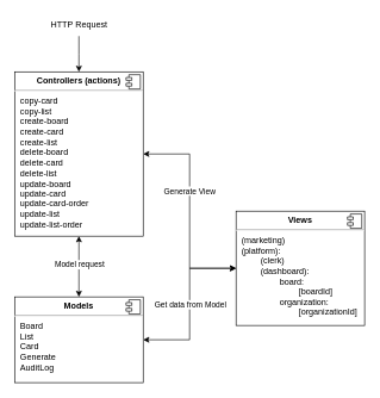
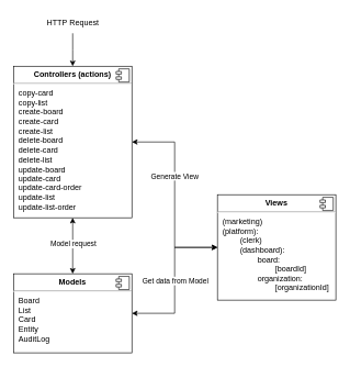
  <mxCell id="0" />
  <mxCell id="1" parent="0" />
  <mxCell id="2" style="edgeStyle=orthogonalEdgeStyle;rounded=0;orthogonalLoop=1;jettySize=auto;html=1;exitX=0.5;exitY=0;exitDx=0;exitDy=0;startArrow=classic;startFill=1;endArrow=none;endFill=0;" edge="1" parent="1" source="7"><mxGeometry relative="1" as="geometry"><mxPoint x="110" y="50" as="targetPoint" /></mxGeometry></mxCell>
  <mxCell id="3" style="edgeStyle=orthogonalEdgeStyle;rounded=0;orthogonalLoop=1;jettySize=auto;html=1;exitX=0.5;exitY=1;exitDx=0;exitDy=0;entryX=0.5;entryY=0;entryDx=0;entryDy=0;startArrow=classic;startFill=1;" edge="1" parent="1" source="7" target="11"><mxGeometry relative="1" as="geometry" /></mxCell>
  <mxCell id="4" value="Model request" style="edgeLabel;html=1;align=center;verticalAlign=middle;resizable=0;points=[];" vertex="1" connectable="0" parent="3"><mxGeometry x="-0.082" y="-3" relative="1" as="geometry"><mxPoint x="3" as="offset" /></mxGeometry></mxCell>
  <mxCell id="5" style="edgeStyle=orthogonalEdgeStyle;rounded=0;orthogonalLoop=1;jettySize=auto;html=1;exitX=1;exitY=0.5;exitDx=0;exitDy=0;entryX=0;entryY=0.5;entryDx=0;entryDy=0;startArrow=classic;startFill=1;" edge="1" parent="1" source="7" target="13"><mxGeometry relative="1" as="geometry" /></mxCell>
  <mxCell id="6" value="Generate View" style="edgeLabel;html=1;align=center;verticalAlign=middle;resizable=0;points=[];" vertex="1" connectable="0" parent="5"><mxGeometry x="-0.2" y="-1" relative="1" as="geometry"><mxPoint as="offset" /></mxGeometry></mxCell>
  <mxCell id="7" value="&lt;p style=&quot;margin:0px;margin-top:6px;text-align:center;&quot;&gt;&lt;b&gt;Controllers (actions)&lt;/b&gt;&lt;br&gt;&lt;/p&gt;&lt;hr&gt;&lt;p style=&quot;margin:0px;margin-left:8px;&quot;&gt;copy-card&lt;br&gt;copy-list&lt;/p&gt;&lt;p style=&quot;margin:0px;margin-left:8px;&quot;&gt;create-board&lt;/p&gt;&lt;p style=&quot;margin:0px;margin-left:8px;&quot;&gt;create-card&lt;/p&gt;&lt;p style=&quot;margin:0px;margin-left:8px;&quot;&gt;create-list&lt;/p&gt;&lt;p style=&quot;margin:0px;margin-left:8px;&quot;&gt;delete-board&lt;/p&gt;&lt;p style=&quot;margin:0px;margin-left:8px;&quot;&gt;delete-card&lt;/p&gt;&lt;p style=&quot;margin:0px;margin-left:8px;&quot;&gt;delete-list&lt;/p&gt;&lt;p style=&quot;margin:0px;margin-left:8px;&quot;&gt;update-board&lt;/p&gt;&lt;p style=&quot;margin:0px;margin-left:8px;&quot;&gt;update-card&lt;/p&gt;&lt;p style=&quot;margin:0px;margin-left:8px;&quot;&gt;update-card-order&lt;/p&gt;&lt;p style=&quot;margin:0px;margin-left:8px;&quot;&gt;update-list&lt;/p&gt;&lt;p style=&quot;margin:0px;margin-left:8px;&quot;&gt;update-list-order&lt;br&gt;&lt;/p&gt;" style="align=left;overflow=fill;html=1;dropTarget=0;whiteSpace=wrap;" vertex="1" parent="1"><mxGeometry x="20" y="100" width="180" height="230" as="geometry" /></mxCell>
  <mxCell id="8" value="" style="shape=component;jettyWidth=8;jettyHeight=4;" vertex="1" parent="7"><mxGeometry x="1" width="20" height="20" relative="1" as="geometry"><mxPoint x="-24" y="4" as="offset" /></mxGeometry></mxCell>
  <mxCell id="9" style="edgeStyle=orthogonalEdgeStyle;rounded=0;orthogonalLoop=1;jettySize=auto;html=1;exitX=1;exitY=0.5;exitDx=0;exitDy=0;entryX=0;entryY=0.5;entryDx=0;entryDy=0;startArrow=classic;startFill=1;" edge="1" parent="1" source="11" target="13"><mxGeometry relative="1" as="geometry" /></mxCell>
  <mxCell id="10" value="Get data from Model" style="edgeLabel;html=1;align=center;verticalAlign=middle;resizable=0;points=[];" vertex="1" connectable="0" parent="9"><mxGeometry relative="1" as="geometry"><mxPoint as="offset" /></mxGeometry></mxCell>
- <mxCell id="11" value="&lt;p style=&quot;margin:0px;margin-top:6px;text-align:center;&quot;&gt;&lt;b&gt;Models&lt;/b&gt;&lt;br&gt;&lt;/p&gt;&lt;hr&gt;&lt;p style=&quot;margin:0px;margin-left:8px;&quot;&gt;Board&lt;br&gt;List&lt;/p&gt;&lt;p style=&quot;margin:0px;margin-left:8px;&quot;&gt;Card&lt;/p&gt;&lt;p style=&quot;margin:0px;margin-left:8px;&quot;&gt;Generate&lt;/p&gt;&lt;p style=&quot;margin:0px;margin-left:8px;&quot;&gt;AuditLog&lt;br&gt;&lt;/p&gt;" style="align=left;overflow=fill;html=1;dropTarget=0;whiteSpace=wrap;" vertex="1" parent="1"><mxGeometry x="20" y="415" width="180" height="120" as="geometry" /></mxCell>
+ <mxCell id="11" value="&lt;p style=&quot;margin:0px;margin-top:6px;text-align:center;&quot;&gt;&lt;b&gt;Models&lt;/b&gt;&lt;br&gt;&lt;/p&gt;&lt;hr&gt;&lt;p style=&quot;margin:0px;margin-left:8px;&quot;&gt;Board&lt;br&gt;List&lt;/p&gt;&lt;p style=&quot;margin:0px;margin-left:8px;&quot;&gt;Card&lt;/p&gt;&lt;p style=&quot;margin:0px;margin-left:8px;&quot;&gt;Entity&lt;/p&gt;&lt;p style=&quot;margin:0px;margin-left:8px;&quot;&gt;AuditLog&lt;br&gt;&lt;/p&gt;" style="align=left;overflow=fill;html=1;dropTarget=0;whiteSpace=wrap;" vertex="1" parent="1"><mxGeometry x="20" y="415" width="180" height="120" as="geometry" /></mxCell>
  <mxCell id="12" value="" style="shape=component;jettyWidth=8;jettyHeight=4;" vertex="1" parent="11"><mxGeometry x="1" width="20" height="20" relative="1" as="geometry"><mxPoint x="-24" y="4" as="offset" /></mxGeometry></mxCell>
  <mxCell id="13" value="&lt;p style=&quot;margin:0px;margin-top:6px;text-align:center;&quot;&gt;&lt;b&gt;Views&lt;/b&gt;&lt;/p&gt;&lt;hr&gt;&lt;p style=&quot;margin:0px;margin-left:8px;&quot;&gt;(marketing)&lt;br&gt;(platform):&lt;/p&gt;&lt;p style=&quot;margin:0px;margin-left:8px;&quot;&gt;&lt;span style=&quot;white-space: pre;&quot;&gt;&#09;(clerk)&lt;/span&gt;&lt;/p&gt;&lt;p style=&quot;margin:0px;margin-left:8px;&quot;&gt;&lt;span style=&quot;white-space: pre;&quot;&gt;&lt;span style=&quot;white-space: pre;&quot;&gt;&#09;&lt;/span&gt;(dashboard):&lt;/span&gt;&lt;/p&gt;&lt;p style=&quot;margin:0px;margin-left:8px;&quot;&gt;&lt;span style=&quot;white-space: pre;&quot;&gt;&lt;span style=&quot;white-space: pre;&quot;&gt;&#09;&lt;/span&gt;&lt;span style=&quot;white-space: pre;&quot;&gt;&#09;board:&lt;/span&gt;&lt;/span&gt;&lt;/p&gt;&lt;p style=&quot;margin:0px;margin-left:8px;&quot;&gt;&lt;span style=&quot;white-space: pre;&quot;&gt;&lt;span style=&quot;white-space: pre;&quot;&gt;&lt;span style=&quot;white-space: pre;&quot;&gt;&#09;&lt;/span&gt;&lt;span style=&quot;white-space: pre;&quot;&gt;&#09;&lt;/span&gt;&lt;span style=&quot;white-space: pre;&quot;&gt;&#09;&lt;/span&gt;[boardId]&lt;br&gt;&lt;/span&gt;&lt;/span&gt;&lt;/p&gt;&lt;p style=&quot;margin:0px;margin-left:8px;&quot;&gt;&lt;span style=&quot;white-space: pre;&quot;&gt;&lt;span style=&quot;white-space: pre;&quot;&gt;&lt;span style=&quot;white-space: pre;&quot;&gt;&#09;&lt;/span&gt;&lt;span style=&quot;white-space: pre;&quot;&gt;&#09;&lt;/span&gt;organization:&lt;/span&gt;&lt;/span&gt;&lt;/p&gt;&lt;p style=&quot;margin:0px;margin-left:8px;&quot;&gt;&lt;span style=&quot;white-space: pre;&quot;&gt;&lt;span style=&quot;white-space: pre;&quot;&gt;&lt;span style=&quot;white-space: pre;&quot;&gt;&#09;&lt;/span&gt;&lt;span style=&quot;white-space: pre;&quot;&gt;&#09;&lt;/span&gt;&lt;span style=&quot;white-space: pre;&quot;&gt;&#09;&lt;/span&gt;[organizationId]&lt;br&gt;&lt;/span&gt;&lt;/span&gt;&lt;/p&gt;" style="align=left;overflow=fill;html=1;dropTarget=0;whiteSpace=wrap;" vertex="1" parent="1"><mxGeometry x="330" y="295" width="180" height="160" as="geometry" /></mxCell>
  <mxCell id="14" value="" style="shape=component;jettyWidth=8;jettyHeight=4;" vertex="1" parent="13"><mxGeometry x="1" width="20" height="20" relative="1" as="geometry"><mxPoint x="-24" y="4" as="offset" /></mxGeometry></mxCell>
  <mxCell id="15" value="HTTP Request" style="text;html=1;align=center;verticalAlign=middle;resizable=0;points=[];autosize=1;strokeColor=none;fillColor=none;" vertex="1" parent="1"><mxGeometry x="60" y="20" width="100" height="30" as="geometry" /></mxCell>
